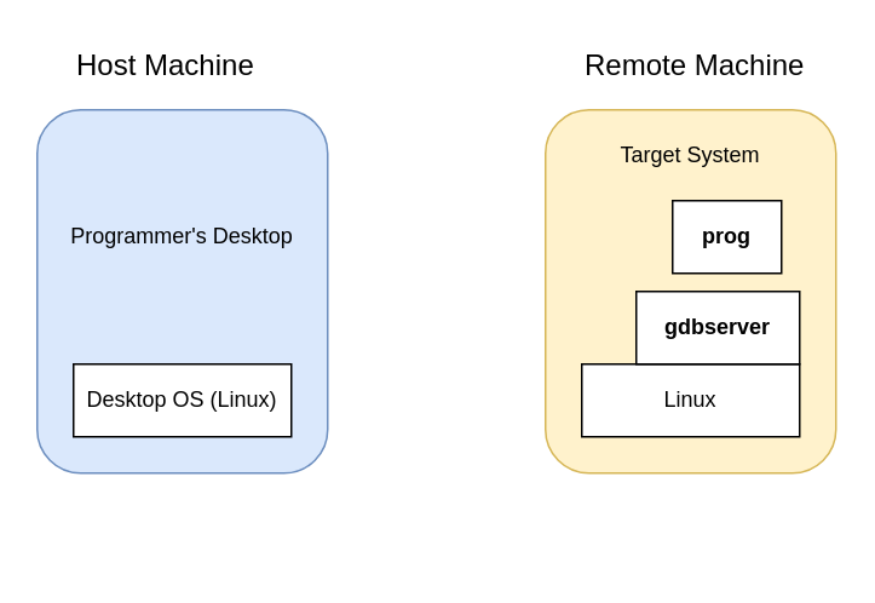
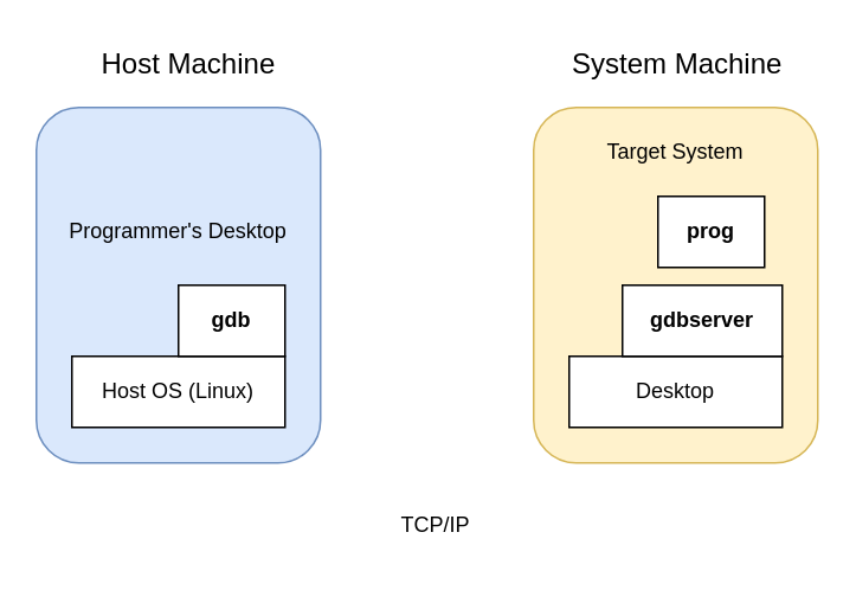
  <mxCell id="0" />
  <mxCell id="1" parent="0" />
  <mxCell id="2" value="" style="rounded=1;whiteSpace=wrap;html=1;fillColor=#dae8fc;strokeColor=#6c8ebf;" vertex="1" parent="1"><mxGeometry x="20" y="60" width="160" height="200" as="geometry" /></mxCell>
- <mxCell id="3" value="&lt;font style=&quot;font-size: 16px;&quot;&gt;Host Machine&lt;/font&gt;" style="text;html=1;align=left;verticalAlign=middle;resizable=0;points=[];autosize=1;strokeColor=none;fillColor=none;" vertex="1" parent="1"><mxGeometry x="40" y="20" width="120" height="30" as="geometry" /></mxCell>
+ <mxCell id="3" value="&lt;font style=&quot;font-size: 16px;&quot;&gt;Host Machine&lt;/font&gt;" style="text;html=1;align=left;verticalAlign=middle;resizable=0;points=[];autosize=1;strokeColor=none;fillColor=none;" vertex="1" parent="1"><mxGeometry x="55" y="20" width="120" height="30" as="geometry" /></mxCell>
  <mxCell id="4" value="" style="rounded=1;whiteSpace=wrap;html=1;fillColor=#fff2cc;strokeColor=#d6b656;" vertex="1" parent="1"><mxGeometry x="300" y="60" width="160" height="200" as="geometry" /></mxCell>
- <mxCell id="5" value="&lt;font style=&quot;font-size: 16px;&quot;&gt;Remote Machine&lt;/font&gt;" style="text;html=1;align=left;verticalAlign=middle;resizable=0;points=[];autosize=1;strokeColor=none;fillColor=none;" vertex="1" parent="1"><mxGeometry x="320" y="20" width="140" height="30" as="geometry" /></mxCell>
- <mxCell id="6" value="Desktop OS (Linux)" style="rounded=0;whiteSpace=wrap;html=1;" vertex="1" parent="1"><mxGeometry x="40" y="200" width="120" height="40" as="geometry" /></mxCell>
- <mxCell id="8" value="Linux" style="rounded=0;whiteSpace=wrap;html=1;" vertex="1" parent="1"><mxGeometry x="320" y="200" width="120" height="40" as="geometry" /></mxCell>
+ <mxCell id="5" value="&lt;font style=&quot;font-size: 16px;&quot;&gt;System Machine&lt;/font&gt;" style="text;html=1;align=left;verticalAlign=middle;resizable=0;points=[];autosize=1;strokeColor=none;fillColor=none;" vertex="1" parent="1"><mxGeometry x="320" y="20" width="140" height="30" as="geometry" /></mxCell>
+ <mxCell id="6" value="Host OS (Linux)" style="rounded=0;whiteSpace=wrap;html=1;" vertex="1" parent="1"><mxGeometry x="40" y="200" width="120" height="40" as="geometry" /></mxCell>
+ <mxCell id="7" value="gdb" style="rounded=0;whiteSpace=wrap;html=1;fontStyle=1" vertex="1" parent="1"><mxGeometry x="100" y="160" width="60" height="40" as="geometry" /></mxCell>
+ <mxCell id="8" value="Desktop" style="rounded=0;whiteSpace=wrap;html=1;" vertex="1" parent="1"><mxGeometry x="320" y="200" width="120" height="40" as="geometry" /></mxCell>
  <mxCell id="9" value="gdbserver" style="rounded=0;whiteSpace=wrap;html=1;fontStyle=1" vertex="1" parent="1"><mxGeometry x="350" y="160" width="90" height="40" as="geometry" /></mxCell>
  <mxCell id="10" value="prog" style="rounded=0;whiteSpace=wrap;html=1;fontStyle=1" vertex="1" parent="1"><mxGeometry x="370" y="110" width="60" height="40" as="geometry" /></mxCell>
+ <mxCell id="11" value="TCP/IP" style="text;html=1;align=center;verticalAlign=middle;whiteSpace=wrap;rounded=0;" vertex="1" parent="1"><mxGeometry x="215" y="280" width="60" height="30" as="geometry" /></mxCell>
  <mxCell id="12" value="Programmer's Desktop" style="text;html=1;align=center;verticalAlign=middle;whiteSpace=wrap;rounded=0;" vertex="1" parent="1"><mxGeometry x="30" y="115" width="140" height="30" as="geometry" /></mxCell>
  <mxCell id="13" value="Target System" style="text;html=1;align=center;verticalAlign=middle;whiteSpace=wrap;rounded=0;" vertex="1" parent="1"><mxGeometry x="310" y="70" width="140" height="30" as="geometry" /></mxCell>
